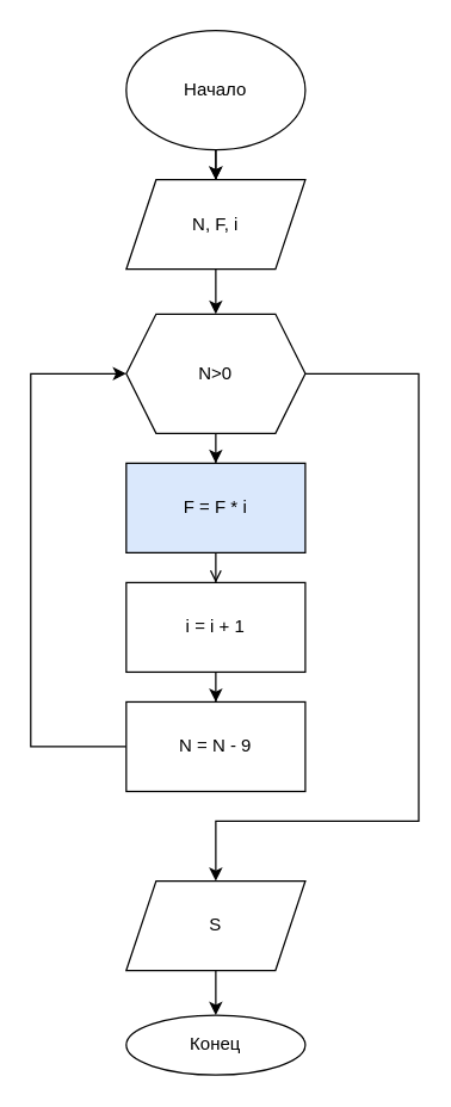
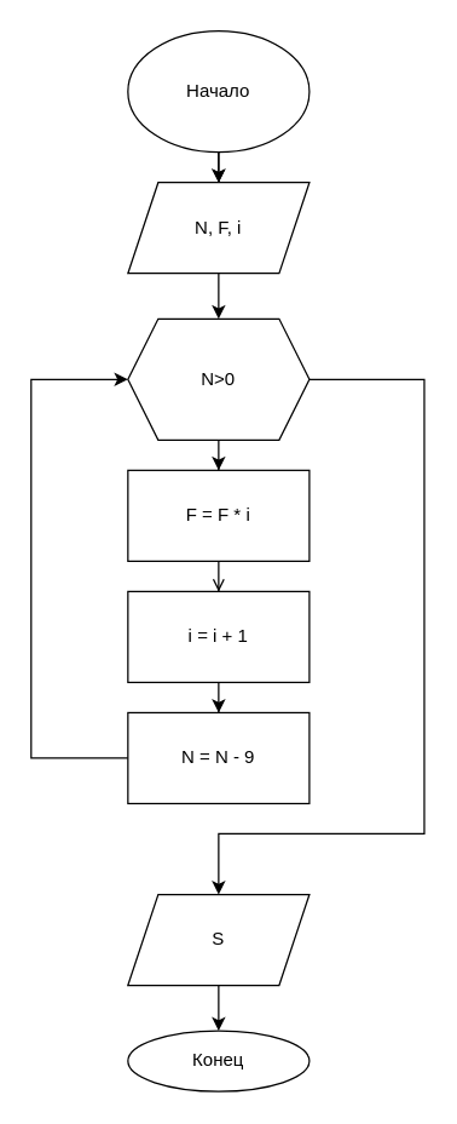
  <mxCell id="0" />
  <mxCell id="1" parent="0" />
  <mxCell id="2" style="edgeStyle=orthogonalEdgeStyle;rounded=0;orthogonalLoop=1;jettySize=auto;html=1;" edge="1" parent="1" source="4" target="11"><mxGeometry relative="1" as="geometry"><mxPoint x="150" y="350" as="targetPoint" /></mxGeometry></mxCell>
  <mxCell id="3" style="edgeStyle=orthogonalEdgeStyle;rounded=0;orthogonalLoop=1;jettySize=auto;html=1;" edge="1" parent="1" source="4" target="17"><mxGeometry relative="1" as="geometry"><mxPoint x="270" y="250" as="targetPoint" /><Array as="points"><mxPoint x="280" y="250" /><mxPoint x="280" y="550" /><mxPoint x="144" y="550" /></Array></mxGeometry></mxCell>
  <mxCell id="4" value="N&amp;gt;0" style="shape=hexagon;perimeter=hexagonPerimeter2;whiteSpace=wrap;html=1;fixedSize=1;" vertex="1" parent="1"><mxGeometry x="84" y="210" width="120" height="80" as="geometry" /></mxCell>
  <mxCell id="5" style="edgeStyle=orthogonalEdgeStyle;rounded=0;orthogonalLoop=1;jettySize=auto;html=1;" edge="1" parent="1" source="7" target="9"><mxGeometry relative="1" as="geometry"><mxPoint x="144" y="140" as="targetPoint" /></mxGeometry></mxCell>
  <mxCell id="6" value="" style="edgeStyle=orthogonalEdgeStyle;rounded=0;orthogonalLoop=1;jettySize=auto;html=1;" edge="1" parent="1" source="7" target="9"><mxGeometry relative="1" as="geometry" /></mxCell>
  <mxCell id="7" value="Начало" style="ellipse;whiteSpace=wrap;html=1;" vertex="1" parent="1"><mxGeometry x="84" width="120" height="80" as="geometry" y="20" /></mxCell>
  <mxCell id="8" style="edgeStyle=orthogonalEdgeStyle;rounded=0;orthogonalLoop=1;jettySize=auto;html=1;" edge="1" parent="1" source="9" target="4"><mxGeometry relative="1" as="geometry" /></mxCell>
  <mxCell id="9" value="N, F, i" style="shape=parallelogram;perimeter=parallelogramPerimeter;whiteSpace=wrap;html=1;fixedSize=1;" vertex="1" parent="1"><mxGeometry x="84" y="120" width="120" height="60" as="geometry" /></mxCell>
  <mxCell id="10" style="edgeStyle=orthogonalEdgeStyle;rounded=0;orthogonalLoop=1;jettySize=auto;html=1;endArrow=open;" edge="1" parent="1" source="11" target="13"><mxGeometry relative="1" as="geometry"><mxPoint x="144" y="430" as="targetPoint" /></mxGeometry></mxCell>
- <mxCell id="11" value="F = F * i" style="rounded=0;whiteSpace=wrap;html=1;fillColor=#dae8fc;" vertex="1" parent="1"><mxGeometry x="84" y="310" width="120" height="60" as="geometry" /></mxCell>
+ <mxCell id="11" value="F = F * i" style="rounded=0;whiteSpace=wrap;html=1;" vertex="1" parent="1"><mxGeometry x="84" y="310" width="120" height="60" as="geometry" /></mxCell>
  <mxCell id="12" style="edgeStyle=orthogonalEdgeStyle;rounded=0;orthogonalLoop=1;jettySize=auto;html=1;" edge="1" parent="1" source="13" target="15"><mxGeometry relative="1" as="geometry"><mxPoint x="144" y="500" as="targetPoint" /></mxGeometry></mxCell>
  <mxCell id="13" value="i = i + 1" style="rounded=0;whiteSpace=wrap;html=1;" vertex="1" parent="1"><mxGeometry x="84" y="390" width="120" height="60" as="geometry" /></mxCell>
  <mxCell id="14" style="edgeStyle=orthogonalEdgeStyle;rounded=0;orthogonalLoop=1;jettySize=auto;html=1;entryX=0;entryY=0.5;entryDx=0;entryDy=0;" edge="1" parent="1" source="15" target="4"><mxGeometry relative="1" as="geometry"><Array as="points"><mxPoint x="20" y="500" /><mxPoint x="20" y="250" /></Array></mxGeometry></mxCell>
  <mxCell id="15" value="N = N - 9" style="rounded=0;whiteSpace=wrap;html=1;" vertex="1" parent="1"><mxGeometry x="84" y="470" width="120" height="60" as="geometry" /></mxCell>
  <mxCell id="16" style="edgeStyle=orthogonalEdgeStyle;rounded=0;orthogonalLoop=1;jettySize=auto;html=1;" edge="1" parent="1" source="17" target="18"><mxGeometry relative="1" as="geometry"><mxPoint x="144" y="690" as="targetPoint" /></mxGeometry></mxCell>
  <mxCell id="17" value="S" style="shape=parallelogram;perimeter=parallelogramPerimeter;whiteSpace=wrap;html=1;fixedSize=1;" vertex="1" parent="1"><mxGeometry x="84" y="590" width="120" height="60" as="geometry" /></mxCell>
  <mxCell id="18" value="Конец" style="ellipse;whiteSpace=wrap;html=1;" vertex="1" parent="1"><mxGeometry x="84" y="680" width="120" height="40" as="geometry" /></mxCell>
